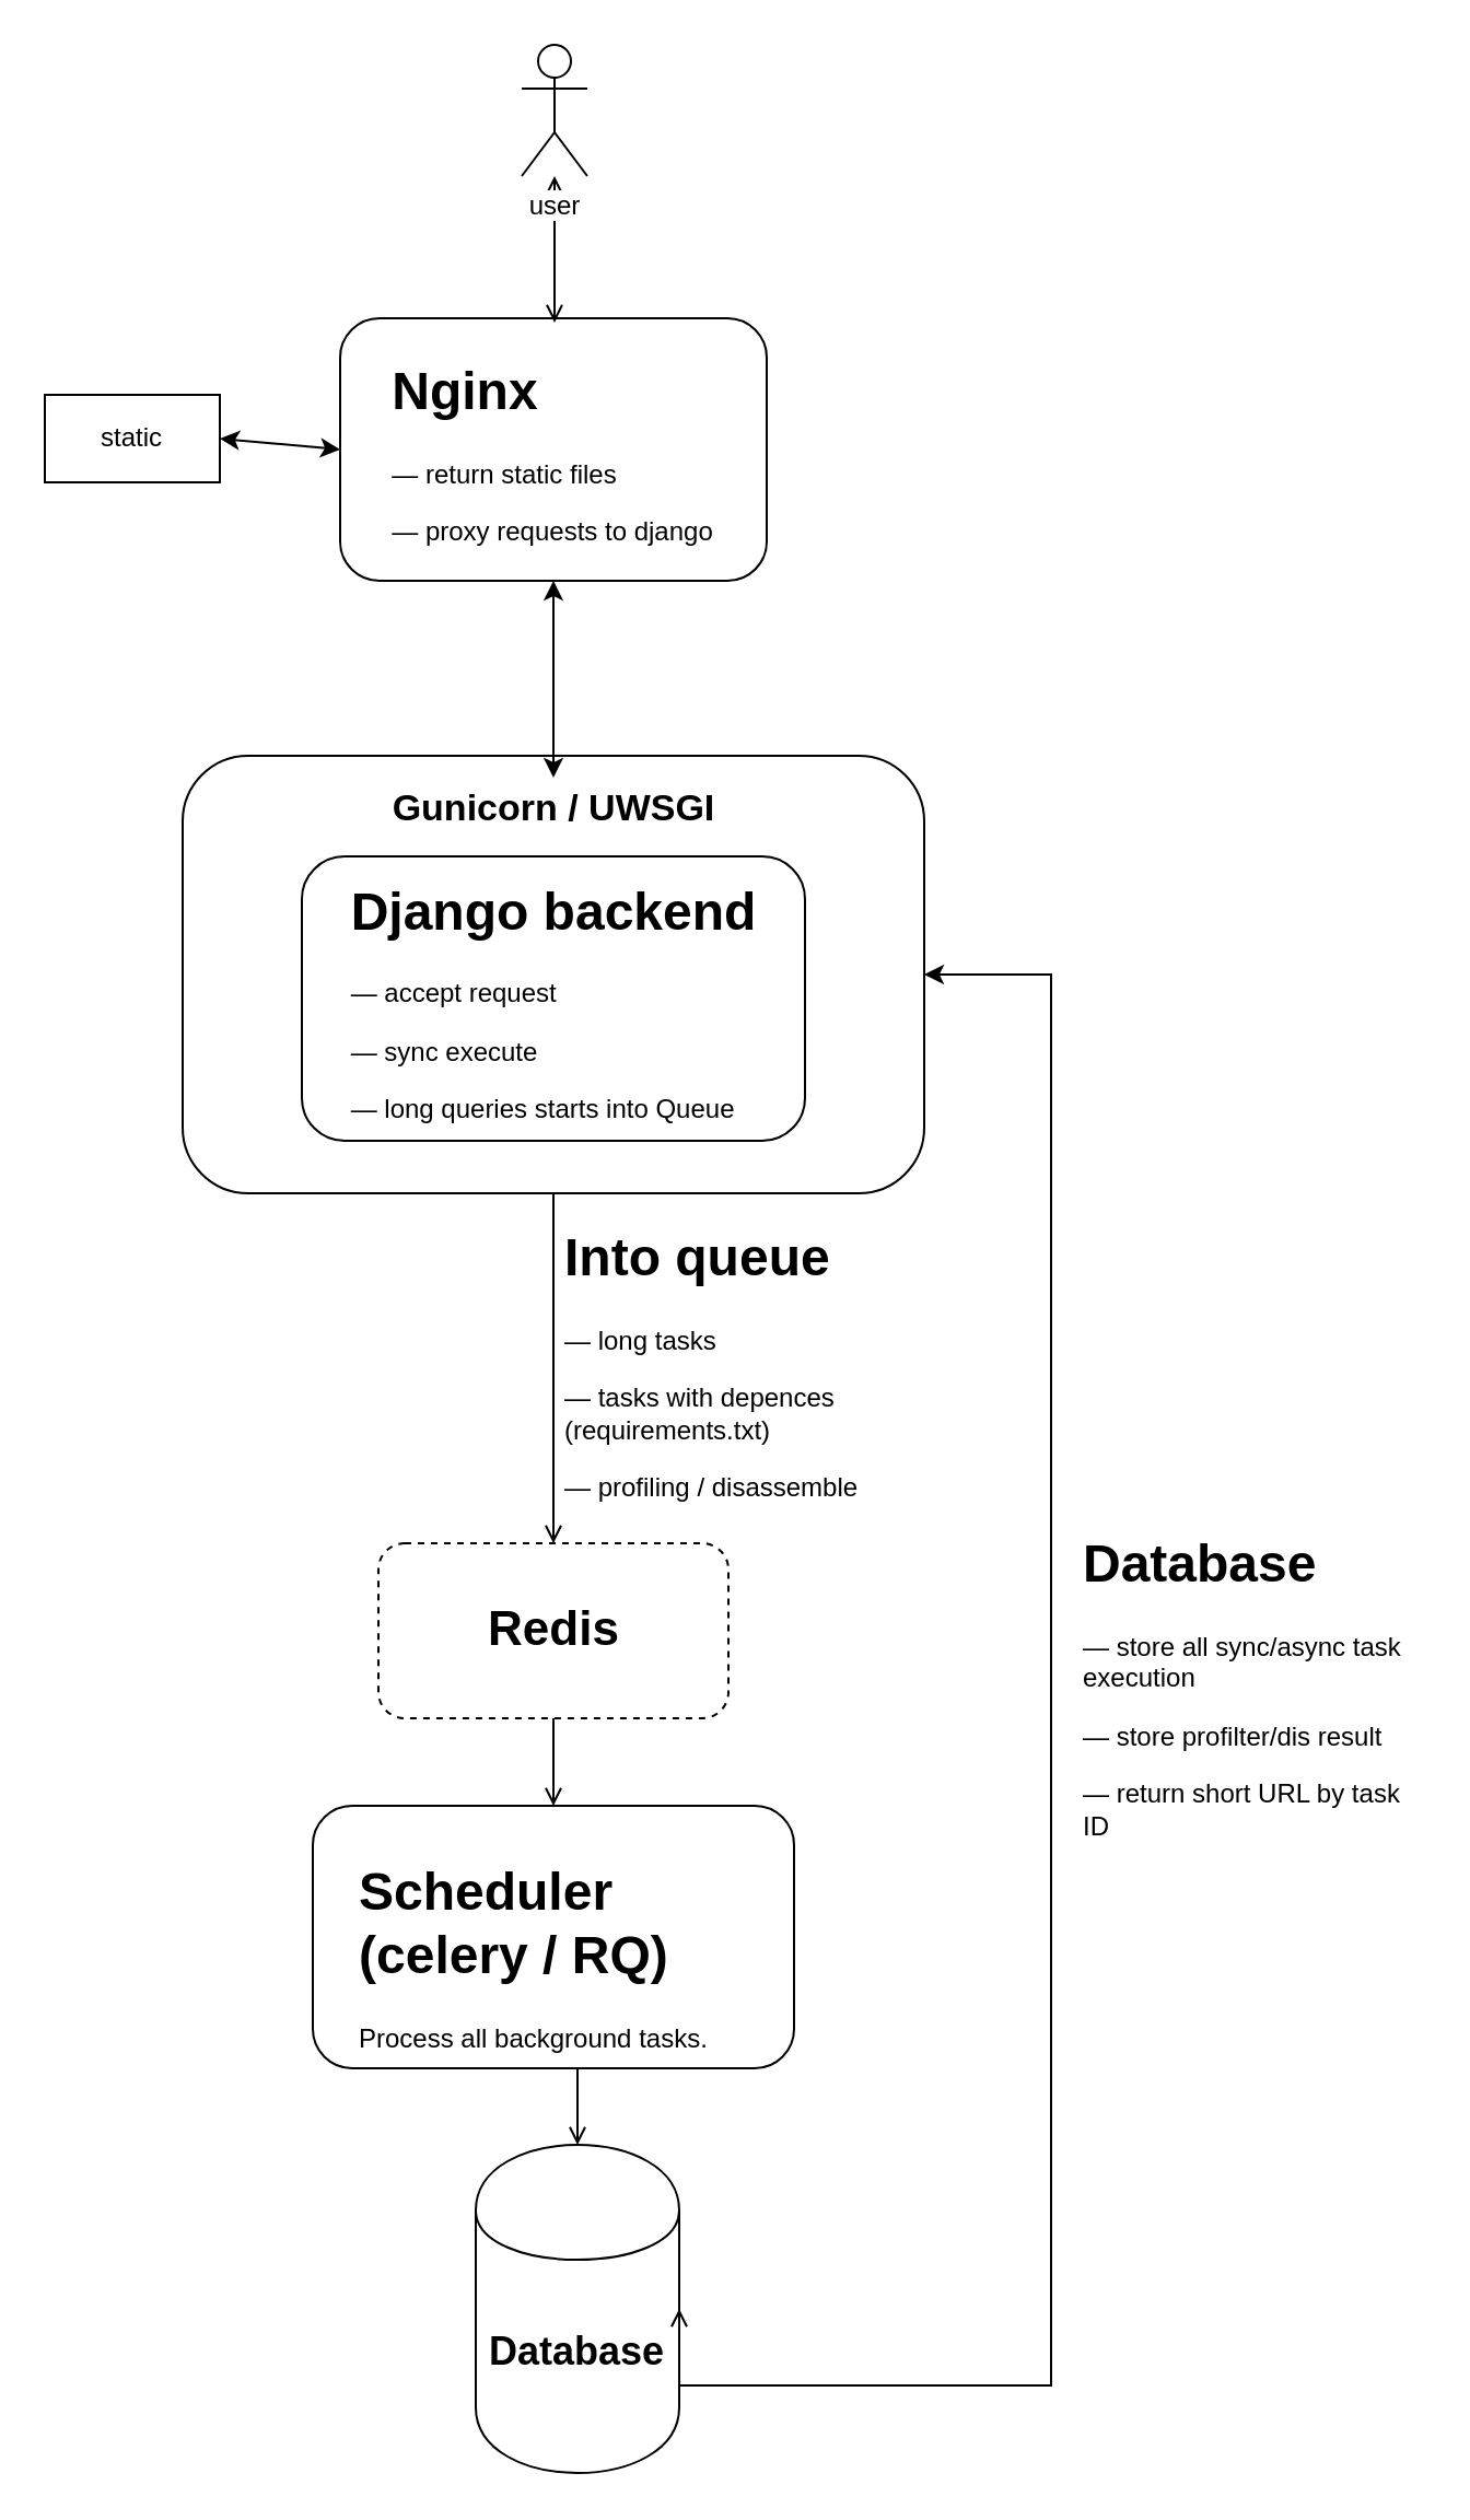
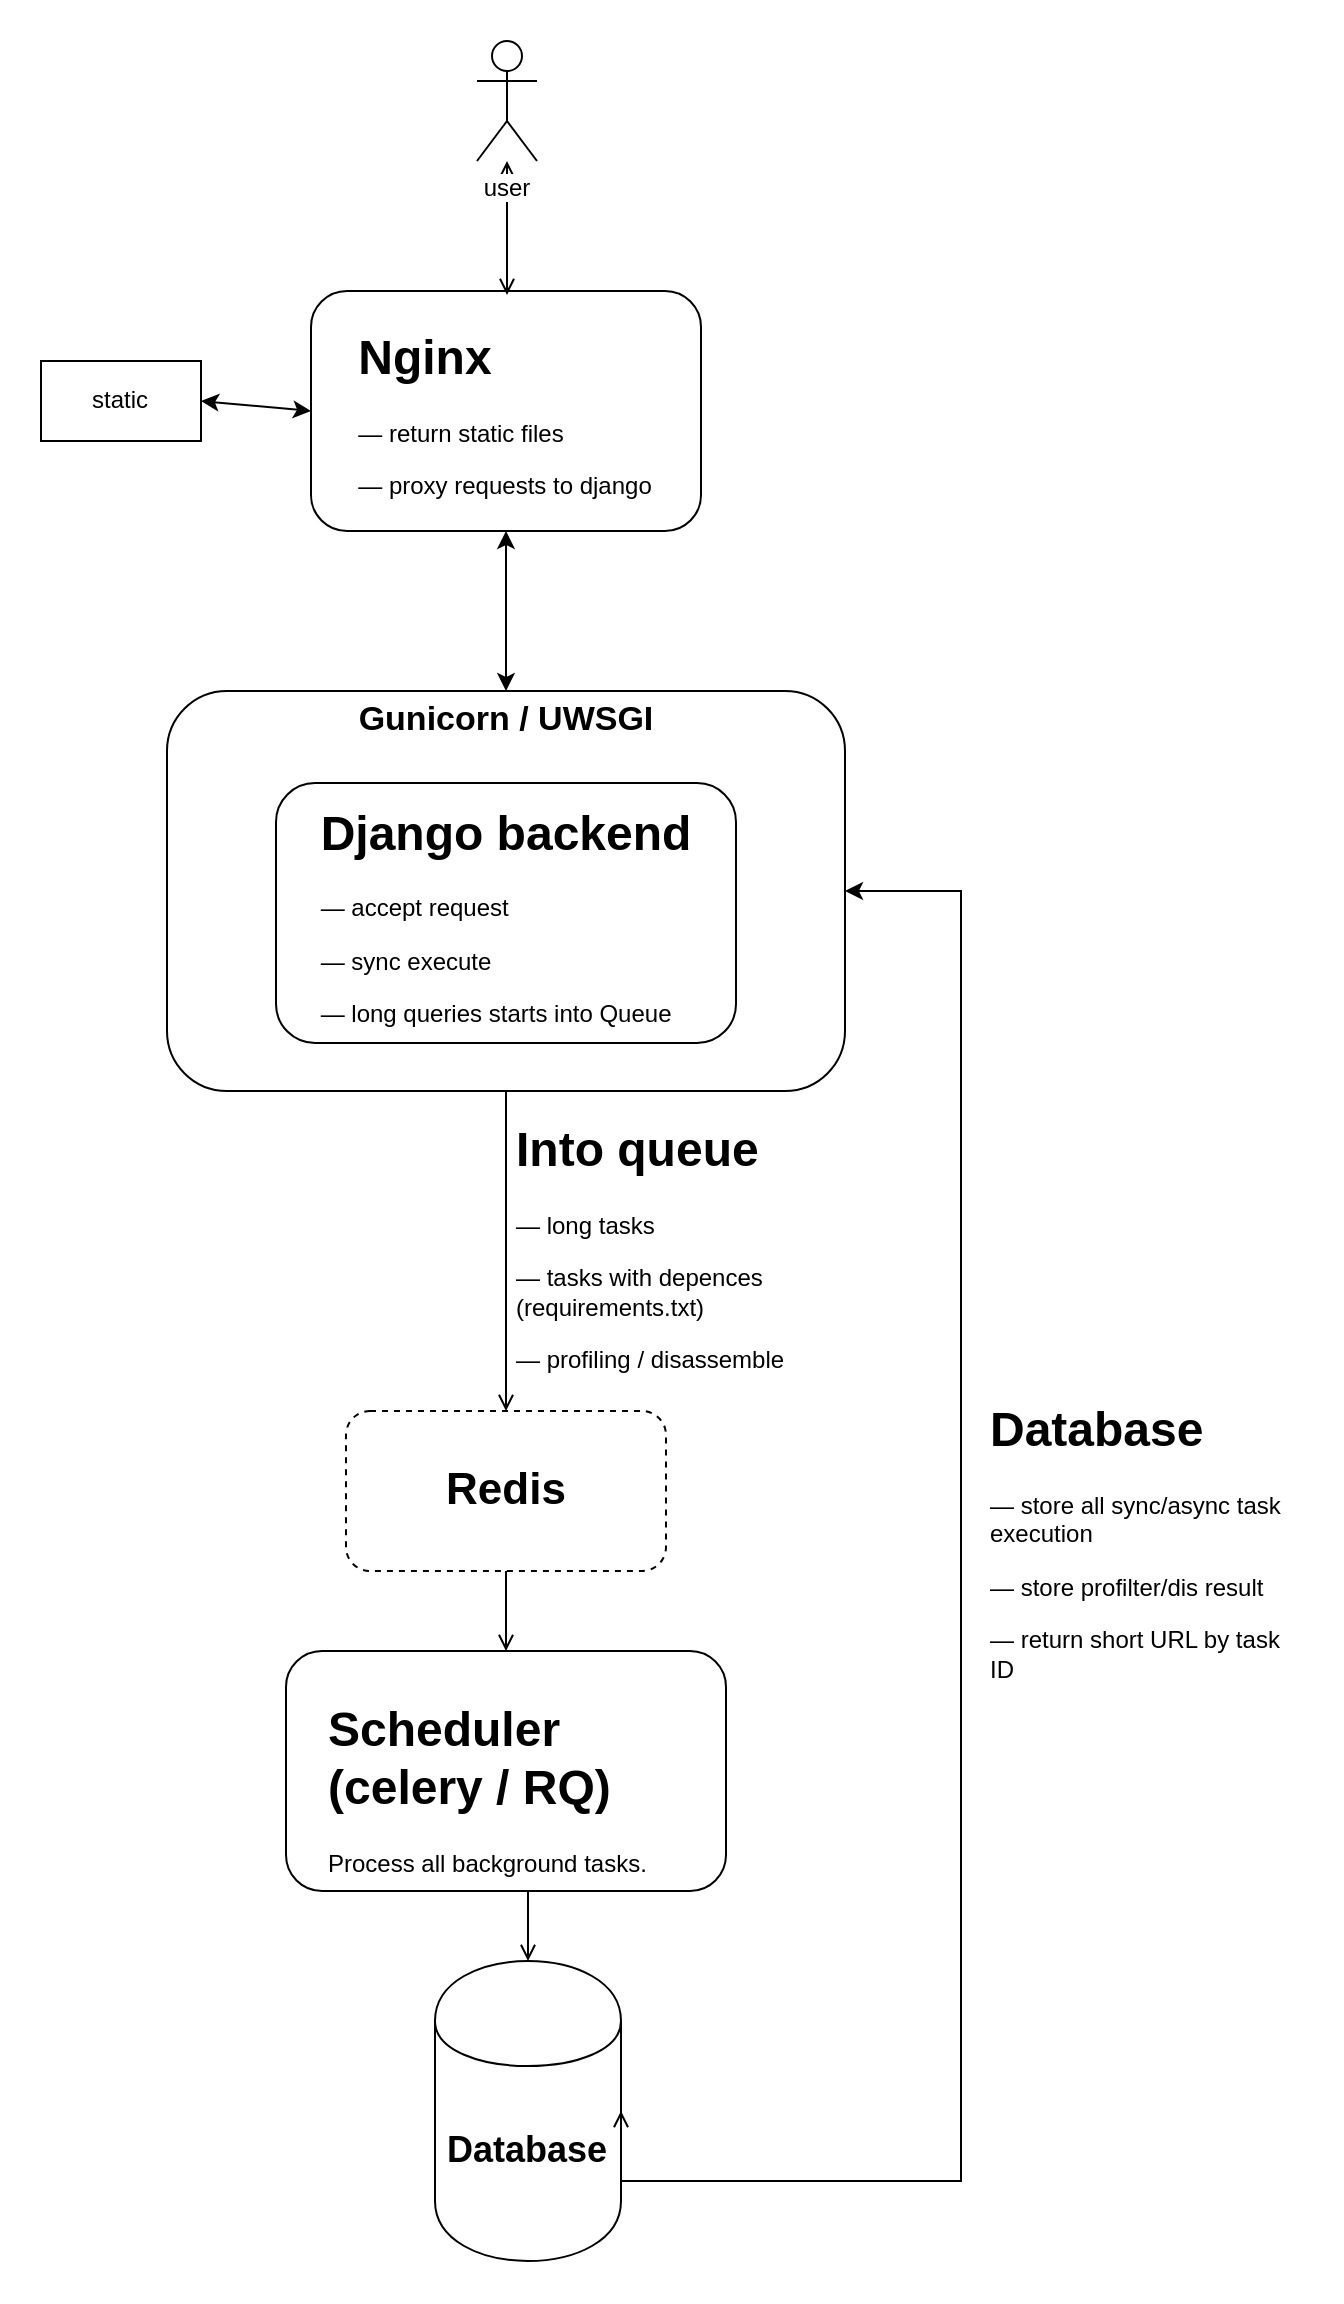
  <mxCell id="0" />
  <mxCell id="1" parent="0" />
  <mxCell id="2" value="&lt;h1 align=&quot;left&quot;&gt;&lt;font&gt;Nginx&lt;br&gt;&lt;/font&gt;&lt;/h1&gt;&lt;p align=&quot;left&quot;&gt;&lt;font&gt;— return static files&lt;br&gt;&lt;/font&gt;&lt;/p&gt;&lt;p align=&quot;left&quot;&gt;&lt;font&gt;— proxy requests to django &lt;br&gt;&lt;/font&gt;&lt;/p&gt;" style="rounded=1;whiteSpace=wrap;html=1;" vertex="1" parent="1"><mxGeometry x="155" y="145" width="195" height="120" as="geometry" /></mxCell>
  <mxCell id="3" value="" style="edgeStyle=orthogonalEdgeStyle;rounded=0;orthogonalLoop=1;jettySize=auto;html=1;startArrow=open;startFill=0;endArrow=open;endFill=0;" edge="1" parent="1" source="4"><mxGeometry relative="1" as="geometry"><mxPoint x="253" y="147" as="targetPoint" /><Array as="points"><mxPoint x="253" y="147" /></Array></mxGeometry></mxCell>
  <mxCell id="4" value="user" style="shape=umlActor;verticalLabelPosition=bottom;labelBackgroundColor=#ffffff;verticalAlign=top;html=1;outlineConnect=0;" vertex="1" parent="1"><mxGeometry x="238" y="20" width="30" height="60" as="geometry" /></mxCell>
  <mxCell id="5" value="&lt;div&gt;static&lt;/div&gt;" style="rounded=0;whiteSpace=wrap;html=1;" vertex="1" parent="1"><mxGeometry x="20" y="180" width="80" height="40" as="geometry" /></mxCell>
  <mxCell id="6" value="" style="endArrow=classic;startArrow=classic;html=1;exitX=1;exitY=0.5;exitDx=0;exitDy=0;entryX=0;entryY=0.5;entryDx=0;entryDy=0;" edge="1" parent="1" source="5" target="2"><mxGeometry width="50" height="50" relative="1" as="geometry"><mxPoint x="70" y="295" as="sourcePoint" /><mxPoint x="120" y="245" as="targetPoint" /></mxGeometry></mxCell>
  <mxCell id="7" value="&lt;h1 align=&quot;left&quot;&gt;&lt;font&gt;Django backend&lt;br&gt;&lt;/font&gt;&lt;/h1&gt;&lt;p align=&quot;left&quot;&gt;&lt;font&gt;— accept request&lt;/font&gt;&lt;/p&gt;&lt;p align=&quot;left&quot;&gt;&lt;font&gt;— sync execute &lt;br&gt;&lt;/font&gt;&lt;/p&gt;&lt;p align=&quot;left&quot;&gt;&lt;font&gt;&lt;font&gt;— long queries starts into Queue&lt;/font&gt;&lt;br&gt;&lt;/font&gt;&lt;/p&gt;" style="rounded=1;whiteSpace=wrap;html=1;" vertex="1" parent="1"><mxGeometry x="137.5" y="391" width="230" height="130" as="geometry" /></mxCell>
  <mxCell id="8" style="edgeStyle=orthogonalEdgeStyle;rounded=0;orthogonalLoop=1;jettySize=auto;html=1;exitX=0.5;exitY=1;exitDx=0;exitDy=0;entryX=0.5;entryY=0;entryDx=0;entryDy=0;startArrow=none;startFill=0;endArrow=open;endFill=0;" edge="1" parent="1" source="10" target="14"><mxGeometry relative="1" as="geometry" /></mxCell>
  <mxCell id="9" style="edgeStyle=orthogonalEdgeStyle;rounded=0;orthogonalLoop=1;jettySize=auto;html=1;exitX=1;exitY=0.5;exitDx=0;exitDy=0;entryX=1;entryY=0.5;entryDx=0;entryDy=0;startArrow=classic;startFill=1;endArrow=open;endFill=0;" edge="1" parent="1" source="10" target="19"><mxGeometry relative="1" as="geometry"><Array as="points"><mxPoint x="480" y="445" /><mxPoint x="480" y="1090" /></Array></mxGeometry></mxCell>
  <mxCell id="10" value="" style="rounded=1;whiteSpace=wrap;html=1;fillColor=none;" vertex="1" parent="1"><mxGeometry x="83" y="345" width="339" height="200" as="geometry" /></mxCell>
- <mxCell id="11" value="&lt;b&gt;&lt;font style=&quot;font-size: 17px&quot;&gt;Gunicorn / UWSGI&lt;/font&gt;&lt;/b&gt;" style="text;html=1;strokeColor=none;fillColor=none;align=center;verticalAlign=middle;whiteSpace=wrap;rounded=0;" vertex="1" parent="1"><mxGeometry x="136.5" y="355" width="232" height="30" as="geometry" /></mxCell>
+ <mxCell id="11" value="&lt;b&gt;&lt;font style=&quot;font-size: 17px&quot;&gt;Gunicorn / UWSGI&lt;/font&gt;&lt;/b&gt;" style="text;html=1;strokeColor=none;fillColor=none;align=center;verticalAlign=middle;whiteSpace=wrap;rounded=0;" vertex="1" parent="1"><mxGeometry x="136.5" y="345" width="232" height="30" as="geometry" /></mxCell>
  <mxCell id="12" value="" style="endArrow=classic;html=1;exitX=0.5;exitY=1;exitDx=0;exitDy=0;entryX=0.5;entryY=0;entryDx=0;entryDy=0;startArrow=classic;startFill=1;" edge="1" parent="1" source="2" target="11"><mxGeometry width="50" height="50" relative="1" as="geometry"><mxPoint x="0" y="615" as="sourcePoint" /><mxPoint x="257" y="315" as="targetPoint" /></mxGeometry></mxCell>
  <mxCell id="13" style="edgeStyle=orthogonalEdgeStyle;rounded=0;orthogonalLoop=1;jettySize=auto;html=1;exitX=0.5;exitY=1;exitDx=0;exitDy=0;entryX=0.5;entryY=0;entryDx=0;entryDy=0;startArrow=none;startFill=0;endArrow=open;endFill=0;" edge="1" parent="1" source="14" target="16"><mxGeometry relative="1" as="geometry" /></mxCell>
  <mxCell id="14" value="&lt;b&gt;&lt;font style=&quot;font-size: 22px&quot;&gt;Redis&lt;/font&gt;&lt;/b&gt;" style="rounded=1;whiteSpace=wrap;html=1;fillColor=none;dashed=1;" vertex="1" parent="1"><mxGeometry x="172.5" y="705" width="160" height="80" as="geometry" /></mxCell>
  <mxCell id="15" value="&lt;h1&gt;Into queue&lt;/h1&gt;&lt;p&gt;— long tasks&lt;/p&gt;&lt;p&gt;— tasks with depences (requirements.txt)&lt;/p&gt;&lt;p&gt;— profiling / disassemble&lt;br&gt;&lt;/p&gt;" style="text;html=1;strokeColor=none;fillColor=none;spacing=5;spacingTop=-20;whiteSpace=wrap;overflow=hidden;rounded=0;" vertex="1" parent="1"><mxGeometry x="252.5" y="555" width="190" height="140" as="geometry" /></mxCell>
  <mxCell id="16" value="" style="rounded=1;whiteSpace=wrap;html=1;fillColor=none;" vertex="1" parent="1"><mxGeometry x="142.5" y="825" width="220" height="120" as="geometry" /></mxCell>
  <mxCell id="17" style="edgeStyle=orthogonalEdgeStyle;rounded=0;orthogonalLoop=1;jettySize=auto;html=1;exitX=0.5;exitY=1;exitDx=0;exitDy=0;entryX=0.5;entryY=0;entryDx=0;entryDy=0;startArrow=none;startFill=0;endArrow=open;endFill=0;" edge="1" parent="1" source="18" target="19"><mxGeometry relative="1" as="geometry" /></mxCell>
  <mxCell id="18" value="&lt;h1&gt;Scheduler (celery / RQ)&lt;br&gt;&lt;/h1&gt;&lt;p&gt;Process all background tasks.&lt;br&gt;&lt;/p&gt;" style="text;html=1;strokeColor=none;fillColor=none;spacing=5;spacingTop=-20;whiteSpace=wrap;overflow=hidden;rounded=0;" vertex="1" parent="1"><mxGeometry x="159" y="845" width="188" height="100" as="geometry" /></mxCell>
  <mxCell id="19" value="&lt;b&gt;&lt;font style=&quot;font-size: 18px&quot;&gt;Database&lt;/font&gt;&lt;/b&gt;" style="shape=cylinder;whiteSpace=wrap;html=1;boundedLbl=1;backgroundOutline=1;fillColor=none;" vertex="1" parent="1"><mxGeometry x="217" y="980" width="93" height="150" as="geometry" /></mxCell>
  <mxCell id="20" value="&lt;h1&gt;Database&lt;/h1&gt;&lt;p&gt;— store all sync/async task execution&lt;br&gt;&lt;/p&gt;&lt;p&gt;— store profilter/dis result&lt;/p&gt;&lt;p&gt;— return short URL by task ID&lt;br&gt;&lt;/p&gt;" style="text;html=1;strokeColor=none;fillColor=none;spacing=5;spacingTop=-20;whiteSpace=wrap;overflow=hidden;rounded=0;" vertex="1" parent="1"><mxGeometry x="490" y="695" width="160" height="150" as="geometry" /></mxCell>
